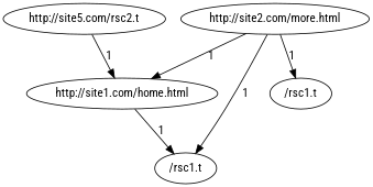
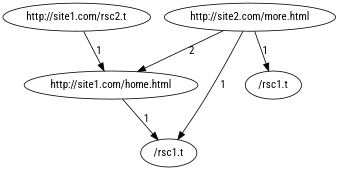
  digraph {
    fontname="Roboto Condensed"
    node [fontname="Roboto Condensed"]
    edge [fontname="Roboto Condensed"]
    n1 [label="/rsc1.t"]
    "http:/\/site1.com/home.html"
-   "http:/\/site1.com/rsc2.t" [label="http://site5.com/rsc2.t"]
+   "http:/\/site1.com/rsc2.t"
    "http:/\/site2.com/more.html"
    n5 [label="/rsc1.t"]
    "http:/\/site1.com/home.html" -> n1 [label=1]
    "http:/\/site1.com/rsc2.t" -> "http:/\/site1.com/home.html" [label=1]
    "http:/\/site2.com/more.html" -> n1 [label=1]
-   "http:/\/site2.com/more.html" -> "http:/\/site1.com/home.html" [label=1]
+   "http:/\/site2.com/more.html" -> "http:/\/site1.com/home.html" [label=2]
    "http:/\/site2.com/more.html" -> n5 [label=1]
  }
